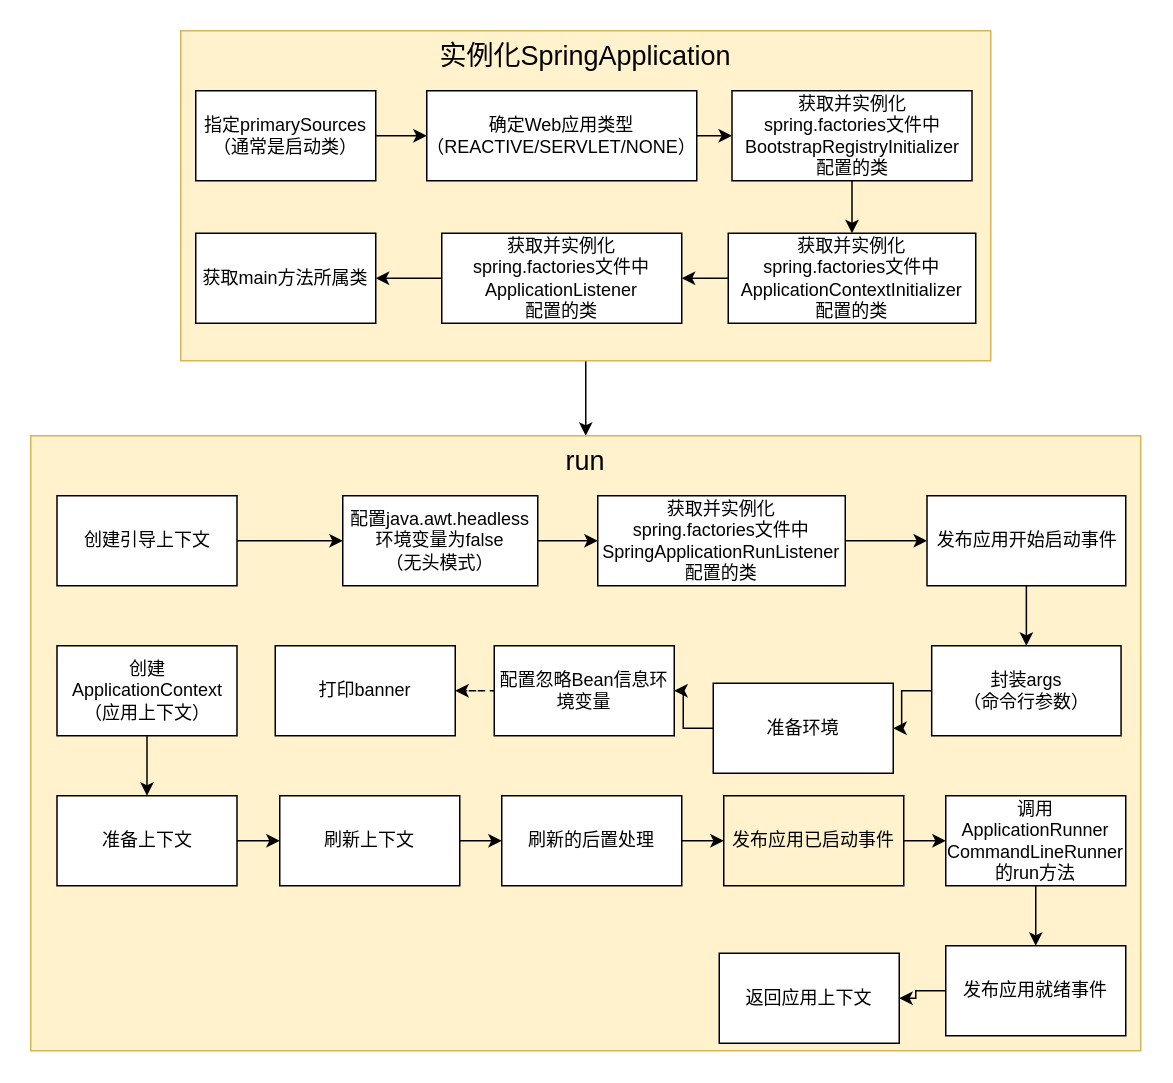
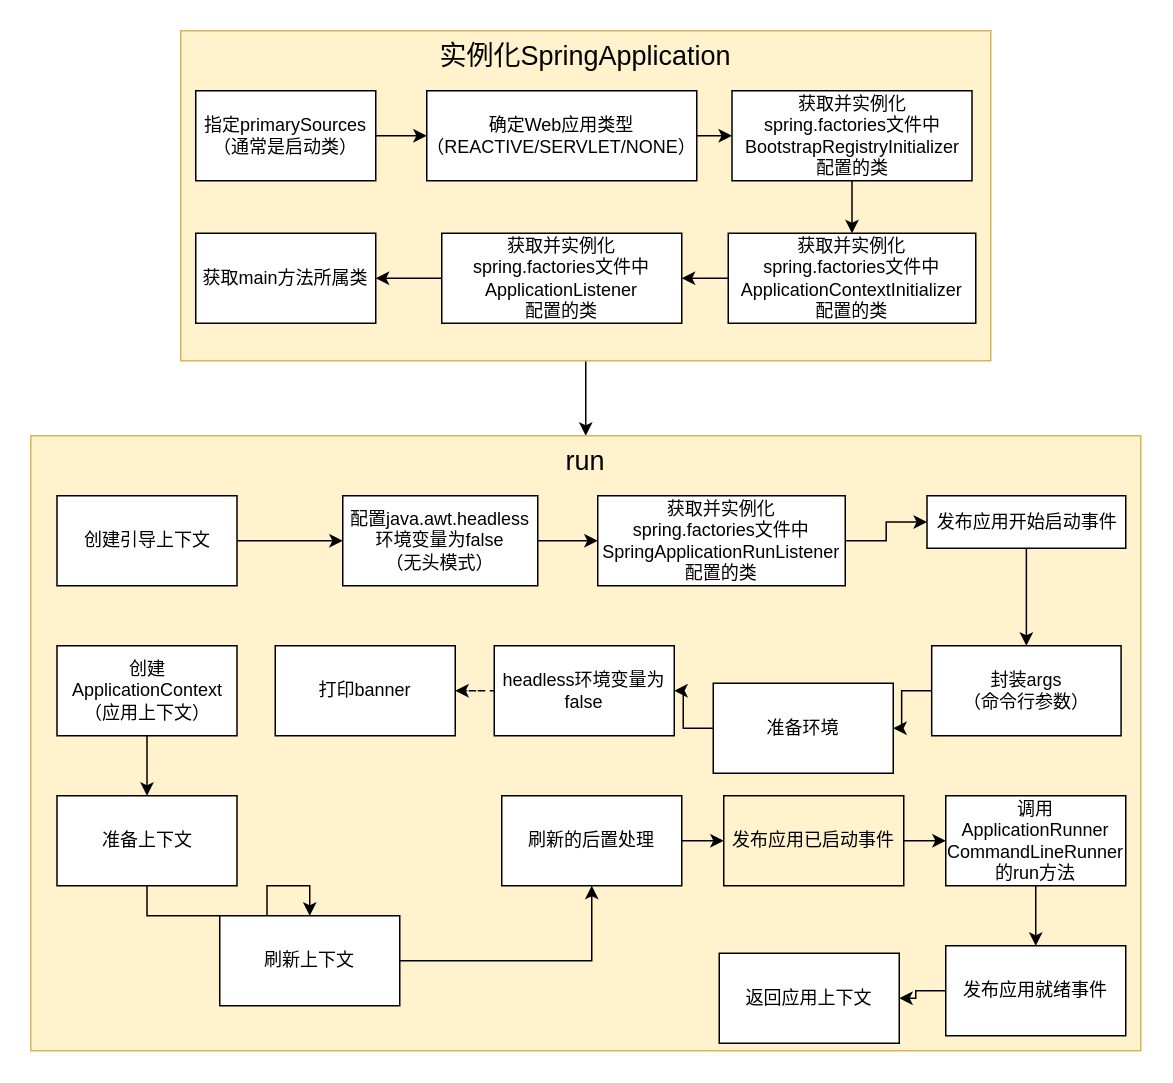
  <mxCell id="0" />
  <mxCell id="1" parent="0" />
  <mxCell id="2" value="" style="edgeStyle=orthogonalEdgeStyle;rounded=0;orthogonalLoop=1;jettySize=auto;html=1;" parent="1" source="4" target="17" edge="1"><mxGeometry relative="1" as="geometry" /></mxCell>
  <mxCell id="3" value="" style="group" parent="1" vertex="1" connectable="0"><mxGeometry x="120" y="20" width="540" height="220" as="geometry" /></mxCell>
  <mxCell id="4" value="实例化SpringApplication" style="whiteSpace=wrap;html=1;rounded=0;verticalAlign=top;fontSize=18;fillColor=#fff2cc;strokeColor=#d6b656;" parent="3" vertex="1"><mxGeometry width="540" height="220" as="geometry" /></mxCell>
  <mxCell id="5" value="" style="edgeStyle=orthogonalEdgeStyle;rounded=0;orthogonalLoop=1;jettySize=auto;html=1;" parent="3" source="6" target="8" edge="1"><mxGeometry relative="1" as="geometry" /></mxCell>
  <mxCell id="6" value="指定primarySources（通常是启动类）" style="rounded=0;whiteSpace=wrap;html=1;" parent="3" vertex="1"><mxGeometry x="10" y="40" width="120" height="60" as="geometry" /></mxCell>
  <mxCell id="7" value="" style="edgeStyle=orthogonalEdgeStyle;rounded=0;orthogonalLoop=1;jettySize=auto;html=1;" parent="3" source="8" target="10" edge="1"><mxGeometry relative="1" as="geometry" /></mxCell>
  <mxCell id="8" value="确定Web应用类型（REACTIVE/SERVLET/NONE）" style="whiteSpace=wrap;html=1;rounded=0;" parent="3" vertex="1"><mxGeometry x="164" y="40" width="180" height="60" as="geometry" /></mxCell>
  <mxCell id="9" value="" style="edgeStyle=orthogonalEdgeStyle;rounded=0;orthogonalLoop=1;jettySize=auto;html=1;" parent="3" source="10" target="12" edge="1"><mxGeometry relative="1" as="geometry" /></mxCell>
  <mxCell id="10" value="获取并实例化&lt;div&gt;spring.factories文件中BootstrapRegistryInitializer&lt;div&gt;配置的类&lt;/div&gt;&lt;/div&gt;" style="whiteSpace=wrap;html=1;rounded=0;" parent="3" vertex="1"><mxGeometry x="367.5" y="40" width="160" height="60" as="geometry" /></mxCell>
  <mxCell id="11" value="" style="edgeStyle=orthogonalEdgeStyle;rounded=0;orthogonalLoop=1;jettySize=auto;html=1;" parent="3" source="12" target="14" edge="1"><mxGeometry relative="1" as="geometry" /></mxCell>
  <mxCell id="12" value="获取并实例化&lt;div&gt;spring.factories文件中ApplicationContextInitializer&lt;div&gt;配置的类&lt;/div&gt;&lt;/div&gt;" style="whiteSpace=wrap;html=1;rounded=0;" parent="3" vertex="1"><mxGeometry x="365" y="135" width="165" height="60" as="geometry" /></mxCell>
  <mxCell id="13" value="" style="edgeStyle=orthogonalEdgeStyle;rounded=0;orthogonalLoop=1;jettySize=auto;html=1;" parent="3" source="14" target="15" edge="1"><mxGeometry relative="1" as="geometry" /></mxCell>
  <mxCell id="14" value="获取并实例化&lt;div&gt;spring.factories文件中ApplicationListener&lt;div&gt;配置的类&lt;/div&gt;&lt;/div&gt;" style="whiteSpace=wrap;html=1;rounded=0;" parent="3" vertex="1"><mxGeometry x="174" y="135" width="160" height="60" as="geometry" /></mxCell>
  <mxCell id="15" value="获取main方法所属类" style="whiteSpace=wrap;html=1;rounded=0;" parent="3" vertex="1"><mxGeometry x="10" y="135" width="120" height="60" as="geometry" /></mxCell>
  <mxCell id="16" value="" style="group" vertex="1" connectable="0" parent="1"><mxGeometry x="20" y="290" width="740" height="410" as="geometry" /></mxCell>
  <mxCell id="17" value="run" style="whiteSpace=wrap;html=1;fontSize=18;verticalAlign=top;fillColor=#fff2cc;strokeColor=#d6b656;rounded=0;" parent="16" vertex="1"><mxGeometry width="740" height="410" as="geometry" /></mxCell>
  <mxCell id="18" value="" style="edgeStyle=orthogonalEdgeStyle;rounded=0;orthogonalLoop=1;jettySize=auto;html=1;" parent="16" source="19" target="21" edge="1"><mxGeometry relative="1" as="geometry" /></mxCell>
  <mxCell id="19" value="创建引导上下文" style="rounded=0;whiteSpace=wrap;html=1;" parent="16" vertex="1"><mxGeometry x="17.5" y="40" width="120" height="60" as="geometry" /></mxCell>
  <mxCell id="20" value="" style="edgeStyle=orthogonalEdgeStyle;rounded=0;orthogonalLoop=1;jettySize=auto;html=1;" parent="16" source="21" target="23" edge="1"><mxGeometry relative="1" as="geometry" /></mxCell>
  <mxCell id="21" value="配置java.awt.headless环境变量为false&lt;div&gt;（无头模式）&lt;/div&gt;" style="whiteSpace=wrap;html=1;rounded=0;" parent="16" vertex="1"><mxGeometry x="208" y="40" width="130" height="60" as="geometry" /></mxCell>
  <mxCell id="22" value="" style="edgeStyle=orthogonalEdgeStyle;rounded=0;orthogonalLoop=1;jettySize=auto;html=1;" parent="16" source="23" target="25" edge="1"><mxGeometry relative="1" as="geometry" /></mxCell>
  <mxCell id="23" value="获取并实例化&lt;div&gt;spring.factories文件中SpringApplicationRunListener&lt;div&gt;配置的类&lt;/div&gt;&lt;/div&gt;" style="whiteSpace=wrap;html=1;rounded=0;" parent="16" vertex="1"><mxGeometry x="378" y="40" width="165" height="60" as="geometry" /></mxCell>
  <mxCell id="24" value="" style="edgeStyle=orthogonalEdgeStyle;rounded=0;orthogonalLoop=1;jettySize=auto;html=1;" parent="16" source="25" target="27" edge="1"><mxGeometry relative="1" as="geometry" /></mxCell>
- <mxCell id="25" value="发布应用开始启动事件" style="whiteSpace=wrap;html=1;rounded=0;" parent="16" vertex="1"><mxGeometry x="597.5" y="40" width="132.5" height="60" as="geometry" /></mxCell>
+ <mxCell id="25" value="发布应用开始启动事件" style="whiteSpace=wrap;html=1;rounded=0;" parent="16" vertex="1"><mxGeometry x="597.5" y="40" width="132.5" height="35" as="geometry" /></mxCell>
  <mxCell id="26" value="" style="edgeStyle=orthogonalEdgeStyle;rounded=0;orthogonalLoop=1;jettySize=auto;html=1;" parent="16" source="27" target="29" edge="1"><mxGeometry relative="1" as="geometry" /></mxCell>
  <mxCell id="27" value="封装args&lt;div&gt;（命令行参数）&lt;/div&gt;" style="whiteSpace=wrap;html=1;rounded=0;" parent="16" vertex="1"><mxGeometry x="600.63" y="140" width="126.25" height="60" as="geometry" /></mxCell>
  <mxCell id="28" value="" style="edgeStyle=orthogonalEdgeStyle;rounded=0;orthogonalLoop=1;jettySize=auto;html=1;" parent="16" source="29" target="31" edge="1"><mxGeometry relative="1" as="geometry" /></mxCell>
  <mxCell id="29" value="准备环境" style="whiteSpace=wrap;html=1;rounded=0;" parent="16" vertex="1"><mxGeometry x="455" y="165" width="120" height="60" as="geometry" /></mxCell>
  <mxCell id="30" value="" style="edgeStyle=orthogonalEdgeStyle;rounded=0;orthogonalLoop=1;jettySize=auto;html=1;dashed=1;" parent="16" source="31" target="32" edge="1"><mxGeometry relative="1" as="geometry" /></mxCell>
- <mxCell id="31" value="配置忽略Bean信息环境变量" style="whiteSpace=wrap;html=1;rounded=0;" parent="16" vertex="1"><mxGeometry x="309" y="140" width="120" height="60" as="geometry" /></mxCell>
+ <mxCell id="31" value="headless环境变量为false" style="whiteSpace=wrap;html=1;rounded=0;" parent="16" vertex="1"><mxGeometry x="309" y="140" width="120" height="60" as="geometry" /></mxCell>
  <mxCell id="32" value="打印banner" style="whiteSpace=wrap;html=1;rounded=0;" parent="16" vertex="1"><mxGeometry x="163" y="140" width="120" height="60" as="geometry" /></mxCell>
  <mxCell id="33" value="" style="edgeStyle=orthogonalEdgeStyle;rounded=0;orthogonalLoop=1;jettySize=auto;html=1;" parent="16" source="34" target="36" edge="1"><mxGeometry relative="1" as="geometry" /></mxCell>
  <mxCell id="34" value="创建&lt;div&gt;ApplicationContext&lt;br&gt;&lt;/div&gt;&lt;div&gt;（应用上下文）&lt;/div&gt;" style="whiteSpace=wrap;html=1;rounded=0;" parent="16" vertex="1"><mxGeometry x="17.5" y="140" width="120" height="60" as="geometry" /></mxCell>
  <mxCell id="35" value="" style="edgeStyle=orthogonalEdgeStyle;rounded=0;orthogonalLoop=1;jettySize=auto;html=1;" parent="16" source="36" target="38" edge="1"><mxGeometry relative="1" as="geometry" /></mxCell>
  <mxCell id="36" value="准备上下文" style="whiteSpace=wrap;html=1;rounded=0;" parent="16" vertex="1"><mxGeometry x="17.5" y="240" width="120" height="60" as="geometry" /></mxCell>
  <mxCell id="37" value="" style="edgeStyle=orthogonalEdgeStyle;rounded=0;orthogonalLoop=1;jettySize=auto;html=1;" parent="16" source="38" target="40" edge="1"><mxGeometry relative="1" as="geometry" /></mxCell>
- <mxCell id="38" value="刷新上下文" style="whiteSpace=wrap;html=1;rounded=0;" parent="16" vertex="1"><mxGeometry x="166" y="240" width="120" height="60" as="geometry" /></mxCell>
+ <mxCell id="38" value="刷新上下文" style="whiteSpace=wrap;html=1;rounded=0;" parent="16" vertex="1"><mxGeometry x="126" y="320" width="120" height="60" as="geometry" /></mxCell>
  <mxCell id="39" value="" style="edgeStyle=orthogonalEdgeStyle;rounded=0;orthogonalLoop=1;jettySize=auto;html=1;" parent="16" source="40" target="42" edge="1"><mxGeometry relative="1" as="geometry" /></mxCell>
  <mxCell id="40" value="刷新的后置处理" style="whiteSpace=wrap;html=1;rounded=0;" parent="16" vertex="1"><mxGeometry x="314" y="240" width="120" height="60" as="geometry" /></mxCell>
  <mxCell id="41" value="" style="edgeStyle=orthogonalEdgeStyle;rounded=0;orthogonalLoop=1;jettySize=auto;html=1;" parent="16" source="42" target="44" edge="1"><mxGeometry relative="1" as="geometry" /></mxCell>
  <mxCell id="42" value="发布应用已启动事件" style="whiteSpace=wrap;html=1;rounded=0;fillColor=#fff2cc;" parent="16" vertex="1"><mxGeometry x="462" y="240" width="120" height="60" as="geometry" /></mxCell>
  <mxCell id="43" value="" style="edgeStyle=orthogonalEdgeStyle;rounded=0;orthogonalLoop=1;jettySize=auto;html=1;" parent="16" source="44" target="46" edge="1"><mxGeometry relative="1" as="geometry" /></mxCell>
  <mxCell id="44" value="调用&lt;div&gt;ApplicationRunner&lt;br&gt;&lt;/div&gt;&lt;div&gt;CommandLineRunner&lt;br&gt;&lt;/div&gt;&lt;div&gt;的run方法&lt;/div&gt;" style="whiteSpace=wrap;html=1;rounded=0;" parent="16" vertex="1"><mxGeometry x="610" y="240" width="120" height="60" as="geometry" /></mxCell>
  <mxCell id="45" value="" style="edgeStyle=orthogonalEdgeStyle;rounded=0;orthogonalLoop=1;jettySize=auto;html=1;" parent="16" source="46" target="47" edge="1"><mxGeometry relative="1" as="geometry" /></mxCell>
  <mxCell id="46" value="发布应用就绪事件" style="whiteSpace=wrap;html=1;rounded=0;" parent="16" vertex="1"><mxGeometry x="610" y="340" width="120" height="60" as="geometry" /></mxCell>
  <mxCell id="47" value="返回应用上下文" style="whiteSpace=wrap;html=1;rounded=0;" parent="16" vertex="1"><mxGeometry x="459" y="345" width="120" height="60" as="geometry" /></mxCell>
